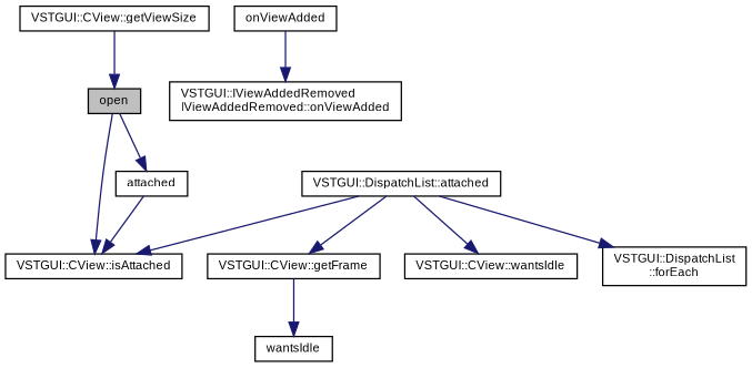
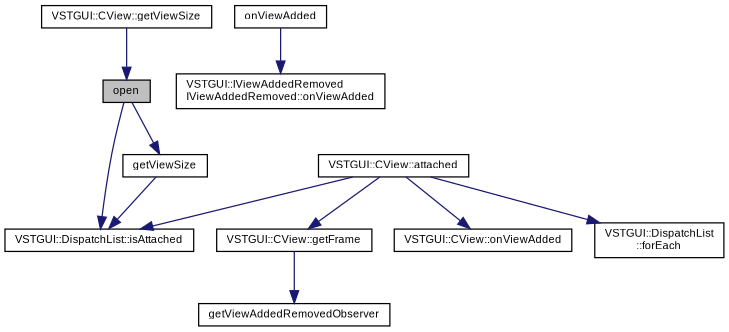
  digraph {
    rankdir=TB
    node [color=black fontname=Arial fontsize=9 shape=record]
    edge [color=midnightblue fontname=Arial fontsize=9 labelfontname=Arial labelfontsize=9 style=solid]
    n1 [fillcolor=grey75 fontcolor=black height=0.2 label=open style=filled width=0.4]
-   n2 [height=0.2 label="VSTGUI::CView::isAttached" width=0.4]
-   n3 [height=0.2 label=attached width=0.4]
+   n2 [height=0.2 label="VSTGUI::DispatchList::isAttached" width=0.4]
+   n3 [height=0.2 label=getViewSize width=0.4]
    n4 [height=0.2 label="VSTGUI::CView::getViewSize" width=0.4]
-   n5 [height=0.2 label="VSTGUI::DispatchList::attached" width=0.4]
+   n5 [height=0.2 label="VSTGUI::CView::attached" width=0.4]
    n6 [height=0.2 label="VSTGUI::CView::getFrame" width=0.4]
-   n7 [height=0.2 label="VSTGUI::CView::wantsIdle" width=0.4]
+   n7 [height=0.2 label="VSTGUI::CView::onViewAdded" width=0.4]
    n8 [height=0.2 label="VSTGUI::DispatchList\l::forEach" width=0.4]
-   n9 [height=0.2 label=wantsIdle width=0.4]
+   n9 [height=0.2 label=getViewAddedRemovedObserver width=0.4]
    n10 [height=0.2 label=onViewAdded width=0.4]
    n11 [height=0.2 label="VSTGUI::IViewAddedRemoved\lIViewAddedRemoved::onViewAdded" width=0.4]
    n1 -> n2
    n1 -> n3
    n3 -> n2
    n4 -> n1
    n5 -> n2
    n5 -> n6
    n5 -> n7
    n5 -> n8
    n6 -> n9
    n10 -> n11
  }
